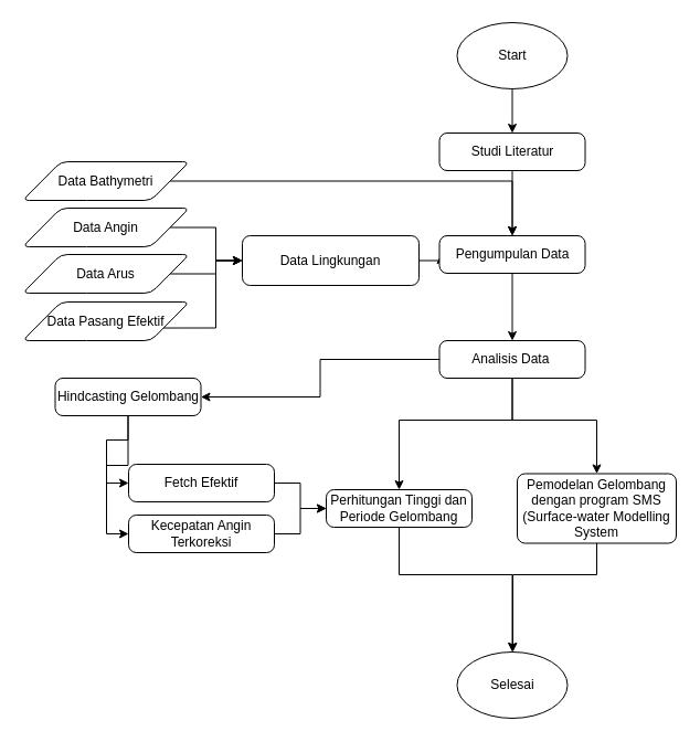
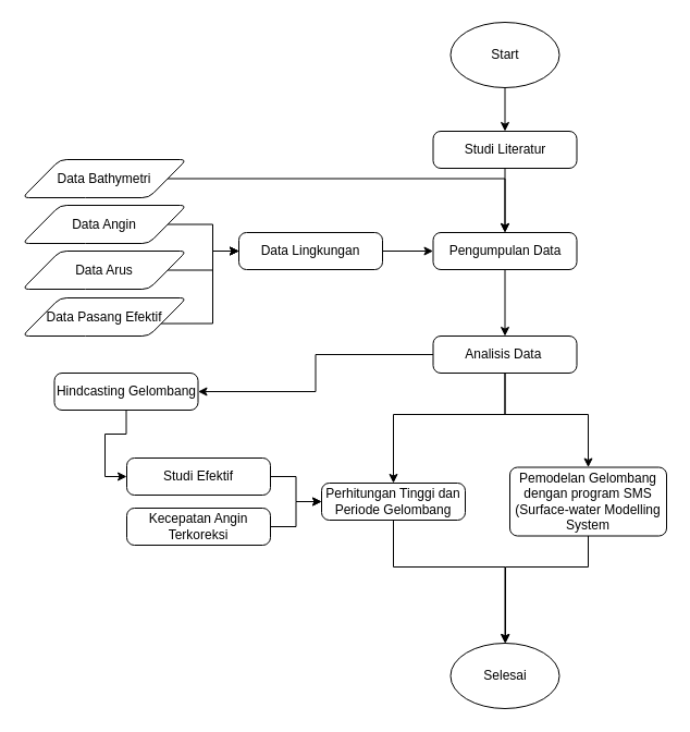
  <mxCell id="0" />
  <mxCell id="1" parent="0" />
  <mxCell id="2" style="edgeStyle=orthogonalEdgeStyle;rounded=0;orthogonalLoop=1;jettySize=auto;html=1;exitX=1;exitY=0.5;exitDx=0;exitDy=0;" parent="1" source="11" target="4" edge="1"><mxGeometry relative="1" as="geometry"><mxPoint x="348.135" y="230.5" as="sourcePoint" /></mxGeometry></mxCell>
  <mxCell id="3" style="edgeStyle=orthogonalEdgeStyle;rounded=0;orthogonalLoop=1;jettySize=auto;html=1;exitX=0.5;exitY=1;exitDx=0;exitDy=0;strokeWidth=1;" parent="1" source="4" target="15" edge="1"><mxGeometry relative="1" as="geometry" /></mxCell>
  <mxCell id="4" value="Pengumpulan Data" style="rounded=1;whiteSpace=wrap;html=1;absoluteArcSize=1;arcSize=14;strokeWidth=1;" parent="1" vertex="1"><mxGeometry x="397.5" y="213" width="132" height="34" as="geometry" /></mxCell>
  <mxCell id="5" style="edgeStyle=orthogonalEdgeStyle;rounded=0;orthogonalLoop=1;jettySize=auto;html=1;exitX=1;exitY=0.5;exitDx=0;exitDy=0;strokeWidth=1;" parent="1" source="6" target="4" edge="1"><mxGeometry relative="1" as="geometry"><mxPoint x="265.5" y="320" as="targetPoint" /></mxGeometry></mxCell>
  <mxCell id="6" value="Data Bathymetri" style="shape=parallelogram;html=1;strokeWidth=1;perimeter=parallelogramPerimeter;whiteSpace=wrap;rounded=1;arcSize=12;size=0.23;" parent="1" vertex="1"><mxGeometry x="20" y="146" width="151" height="35" as="geometry" /></mxCell>
  <mxCell id="7" style="edgeStyle=orthogonalEdgeStyle;rounded=0;orthogonalLoop=1;jettySize=auto;html=1;exitX=1;exitY=0.5;exitDx=0;exitDy=0;strokeWidth=1;entryX=0;entryY=0.5;entryDx=0;entryDy=0;" parent="1" source="8" target="11" edge="1"><mxGeometry relative="1" as="geometry"><mxPoint x="265.5" y="320" as="targetPoint" /></mxGeometry></mxCell>
  <mxCell id="8" value="Data Angin" style="shape=parallelogram;html=1;strokeWidth=1;perimeter=parallelogramPerimeter;whiteSpace=wrap;rounded=1;arcSize=12;size=0.23;" parent="1" vertex="1"><mxGeometry x="20" y="188" width="151" height="35" as="geometry" /></mxCell>
  <mxCell id="9" style="edgeStyle=orthogonalEdgeStyle;rounded=0;orthogonalLoop=1;jettySize=auto;html=1;exitX=1;exitY=0.5;exitDx=0;exitDy=0;entryX=0;entryY=0.5;entryDx=0;entryDy=0;strokeWidth=1;" parent="1" source="10" target="11" edge="1"><mxGeometry relative="1" as="geometry"><mxPoint x="265.5" y="320" as="targetPoint" /></mxGeometry></mxCell>
  <mxCell id="10" value="Data Arus" style="shape=parallelogram;html=1;strokeWidth=1;perimeter=parallelogramPerimeter;whiteSpace=wrap;rounded=1;arcSize=12;size=0.23;" parent="1" vertex="1"><mxGeometry x="20" y="230" width="151" height="35" as="geometry" /></mxCell>
- <mxCell id="11" value="Data Lingkungan" style="rounded=1;whiteSpace=wrap;html=1;absoluteArcSize=1;arcSize=14;strokeWidth=1;" parent="1" vertex="1"><mxGeometry x="219" y="213" width="160" height="45" as="geometry" /></mxCell>
+ <mxCell id="11" value="Data Lingkungan" style="rounded=1;whiteSpace=wrap;html=1;absoluteArcSize=1;arcSize=14;strokeWidth=1;" parent="1" vertex="1"><mxGeometry x="219" y="213" width="132" height="34" as="geometry" /></mxCell>
  <mxCell id="12" style="edgeStyle=orthogonalEdgeStyle;rounded=0;orthogonalLoop=1;jettySize=auto;html=1;" parent="1" source="15" target="17" edge="1"><mxGeometry relative="1" as="geometry"><Array as="points"><mxPoint x="464" y="380" /><mxPoint x="361" y="380" /></Array></mxGeometry></mxCell>
  <mxCell id="13" style="edgeStyle=orthogonalEdgeStyle;rounded=0;orthogonalLoop=1;jettySize=auto;html=1;entryX=0.5;entryY=0;entryDx=0;entryDy=0;" edge="1" parent="1" source="15" target="26"><mxGeometry relative="1" as="geometry"><Array as="points"><mxPoint x="464" y="380" /><mxPoint x="540" y="380" /></Array></mxGeometry></mxCell>
  <mxCell id="14" style="edgeStyle=orthogonalEdgeStyle;rounded=0;orthogonalLoop=1;jettySize=auto;html=1;" edge="1" parent="1" source="15" target="31"><mxGeometry relative="1" as="geometry" /></mxCell>
  <mxCell id="15" value="Analisis Data&amp;nbsp;" style="rounded=1;whiteSpace=wrap;html=1;absoluteArcSize=1;arcSize=14;strokeWidth=1;" parent="1" vertex="1"><mxGeometry x="397.5" y="308" width="132" height="34" as="geometry" /></mxCell>
  <mxCell id="16" style="edgeStyle=orthogonalEdgeStyle;rounded=0;orthogonalLoop=1;jettySize=auto;html=1;exitX=0.5;exitY=1;exitDx=0;exitDy=0;entryX=0.5;entryY=0;entryDx=0;entryDy=0;entryPerimeter=0;" edge="1" parent="1" source="17" target="24"><mxGeometry relative="1" as="geometry"><mxPoint x="333" y="503" as="targetPoint" /><Array as="points"><mxPoint x="361" y="520" /><mxPoint x="464" y="520" /></Array></mxGeometry></mxCell>
  <mxCell id="17" value="Perhitungan Tinggi dan Periode Gelombang" style="rounded=1;whiteSpace=wrap;html=1;absoluteArcSize=1;arcSize=14;strokeWidth=1;" parent="1" vertex="1"><mxGeometry x="295" y="443" width="132" height="34" as="geometry" /></mxCell>
  <mxCell id="18" style="edgeStyle=orthogonalEdgeStyle;rounded=0;orthogonalLoop=1;jettySize=auto;html=1;exitX=1;exitY=0.5;exitDx=0;exitDy=0;entryX=0;entryY=0.5;entryDx=0;entryDy=0;" edge="1" parent="1" source="19" target="17"><mxGeometry relative="1" as="geometry" /></mxCell>
  <mxCell id="19" value="Kecepatan Angin Terkoreksi" style="rounded=1;whiteSpace=wrap;html=1;absoluteArcSize=1;arcSize=14;strokeWidth=1;" parent="1" vertex="1"><mxGeometry x="116" y="466" width="132" height="34" as="geometry" /></mxCell>
  <mxCell id="20" style="edgeStyle=orthogonalEdgeStyle;rounded=0;orthogonalLoop=1;jettySize=auto;html=1;" parent="1" source="21" target="4" edge="1"><mxGeometry relative="1" as="geometry" /></mxCell>
  <mxCell id="21" value="Studi Literatur" style="rounded=1;whiteSpace=wrap;html=1;absoluteArcSize=1;arcSize=14;strokeWidth=1;" parent="1" vertex="1"><mxGeometry x="397.5" y="120" width="132" height="34" as="geometry" /></mxCell>
  <mxCell id="22" style="edgeStyle=orthogonalEdgeStyle;rounded=0;orthogonalLoop=1;jettySize=auto;html=1;" parent="1" source="23" target="21" edge="1"><mxGeometry relative="1" as="geometry" /></mxCell>
  <mxCell id="23" value="Start" style="strokeWidth=1;html=1;shape=mxgraph.flowchart.start_1;whiteSpace=wrap;" parent="1" vertex="1"><mxGeometry x="413.5" y="20" width="100" height="60" as="geometry" /></mxCell>
  <mxCell id="24" value="Selesai" style="strokeWidth=1;html=1;shape=mxgraph.flowchart.start_1;whiteSpace=wrap;" parent="1" vertex="1"><mxGeometry x="413.5" y="590" width="100" height="60" as="geometry" /></mxCell>
  <mxCell id="25" style="edgeStyle=orthogonalEdgeStyle;rounded=0;orthogonalLoop=1;jettySize=auto;html=1;" edge="1" parent="1" source="26" target="24"><mxGeometry relative="1" as="geometry"><Array as="points"><mxPoint x="540" y="520" /><mxPoint x="464" y="520" /></Array></mxGeometry></mxCell>
  <mxCell id="26" value="Pemodelan Gelombang dengan program SMS (Surface-water Modelling System" style="rounded=1;whiteSpace=wrap;html=1;absoluteArcSize=1;arcSize=14;strokeWidth=1;" vertex="1" parent="1"><mxGeometry x="468" y="428.5" width="144" height="63" as="geometry" /></mxCell>
  <mxCell id="27" style="edgeStyle=orthogonalEdgeStyle;rounded=0;orthogonalLoop=1;jettySize=auto;html=1;exitX=1;exitY=0.75;exitDx=0;exitDy=0;entryX=0;entryY=0.5;entryDx=0;entryDy=0;" edge="1" parent="1" source="28" target="11"><mxGeometry relative="1" as="geometry" /></mxCell>
  <mxCell id="28" value="Data Pasang Efektif" style="shape=parallelogram;html=1;strokeWidth=1;perimeter=parallelogramPerimeter;whiteSpace=wrap;rounded=1;arcSize=12;size=0.23;" vertex="1" parent="1"><mxGeometry x="20" y="273" width="151" height="35" as="geometry" /></mxCell>
  <mxCell id="29" style="edgeStyle=orthogonalEdgeStyle;rounded=0;orthogonalLoop=1;jettySize=auto;html=1;exitX=0.5;exitY=1;exitDx=0;exitDy=0;entryX=0;entryY=0.5;entryDx=0;entryDy=0;" edge="1" parent="1" source="31" target="33"><mxGeometry relative="1" as="geometry" /></mxCell>
- <mxCell id="30" style="edgeStyle=orthogonalEdgeStyle;rounded=0;orthogonalLoop=1;jettySize=auto;html=1;exitX=0.5;exitY=1;exitDx=0;exitDy=0;entryX=0;entryY=0.5;entryDx=0;entryDy=0;" edge="1" parent="1" source="31" target="19"><mxGeometry relative="1" as="geometry" /></mxCell>
  <mxCell id="31" value="Hindcasting Gelombang" style="rounded=1;whiteSpace=wrap;html=1;absoluteArcSize=1;arcSize=14;strokeWidth=1;" vertex="1" parent="1"><mxGeometry x="49.5" y="342" width="132" height="34" as="geometry" /></mxCell>
  <mxCell id="32" style="edgeStyle=orthogonalEdgeStyle;rounded=0;orthogonalLoop=1;jettySize=auto;html=1;exitX=1;exitY=0.5;exitDx=0;exitDy=0;" edge="1" parent="1" source="33" target="17"><mxGeometry relative="1" as="geometry" /></mxCell>
- <mxCell id="33" value="Fetch Efektif" style="rounded=1;whiteSpace=wrap;html=1;absoluteArcSize=1;arcSize=14;strokeWidth=1;" vertex="1" parent="1"><mxGeometry x="116" y="420" width="132" height="34" as="geometry" /></mxCell>
+ <mxCell id="33" value="Studi Efektif" style="rounded=1;whiteSpace=wrap;html=1;absoluteArcSize=1;arcSize=14;strokeWidth=1;" vertex="1" parent="1"><mxGeometry x="116" y="420" width="132" height="34" as="geometry" /></mxCell>
